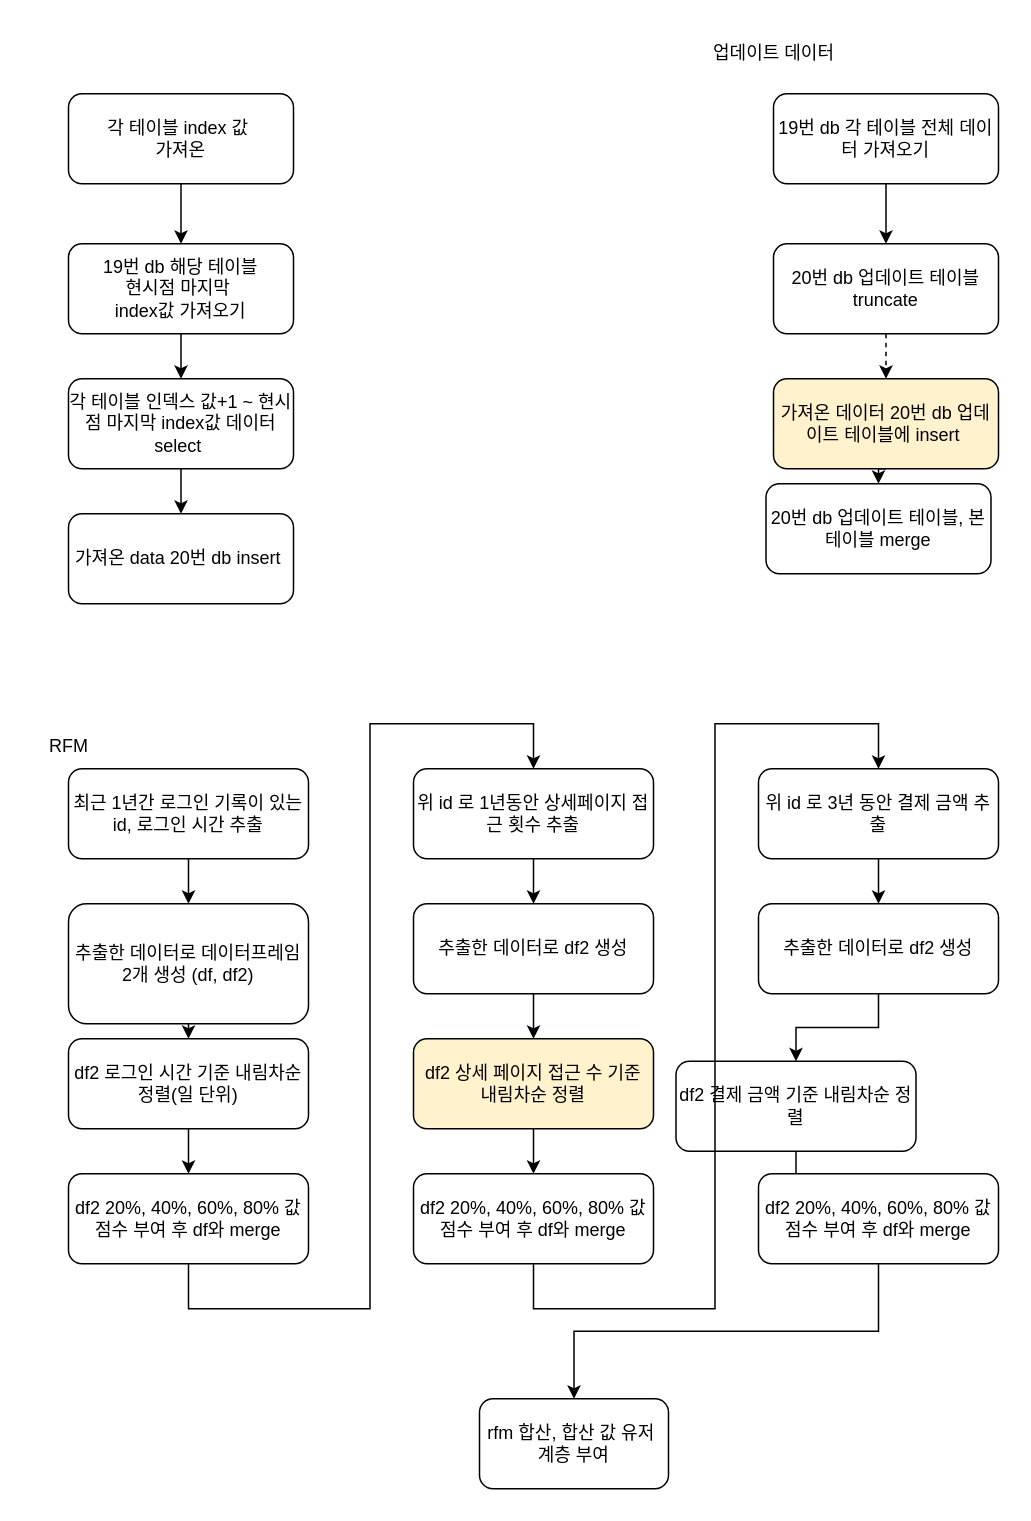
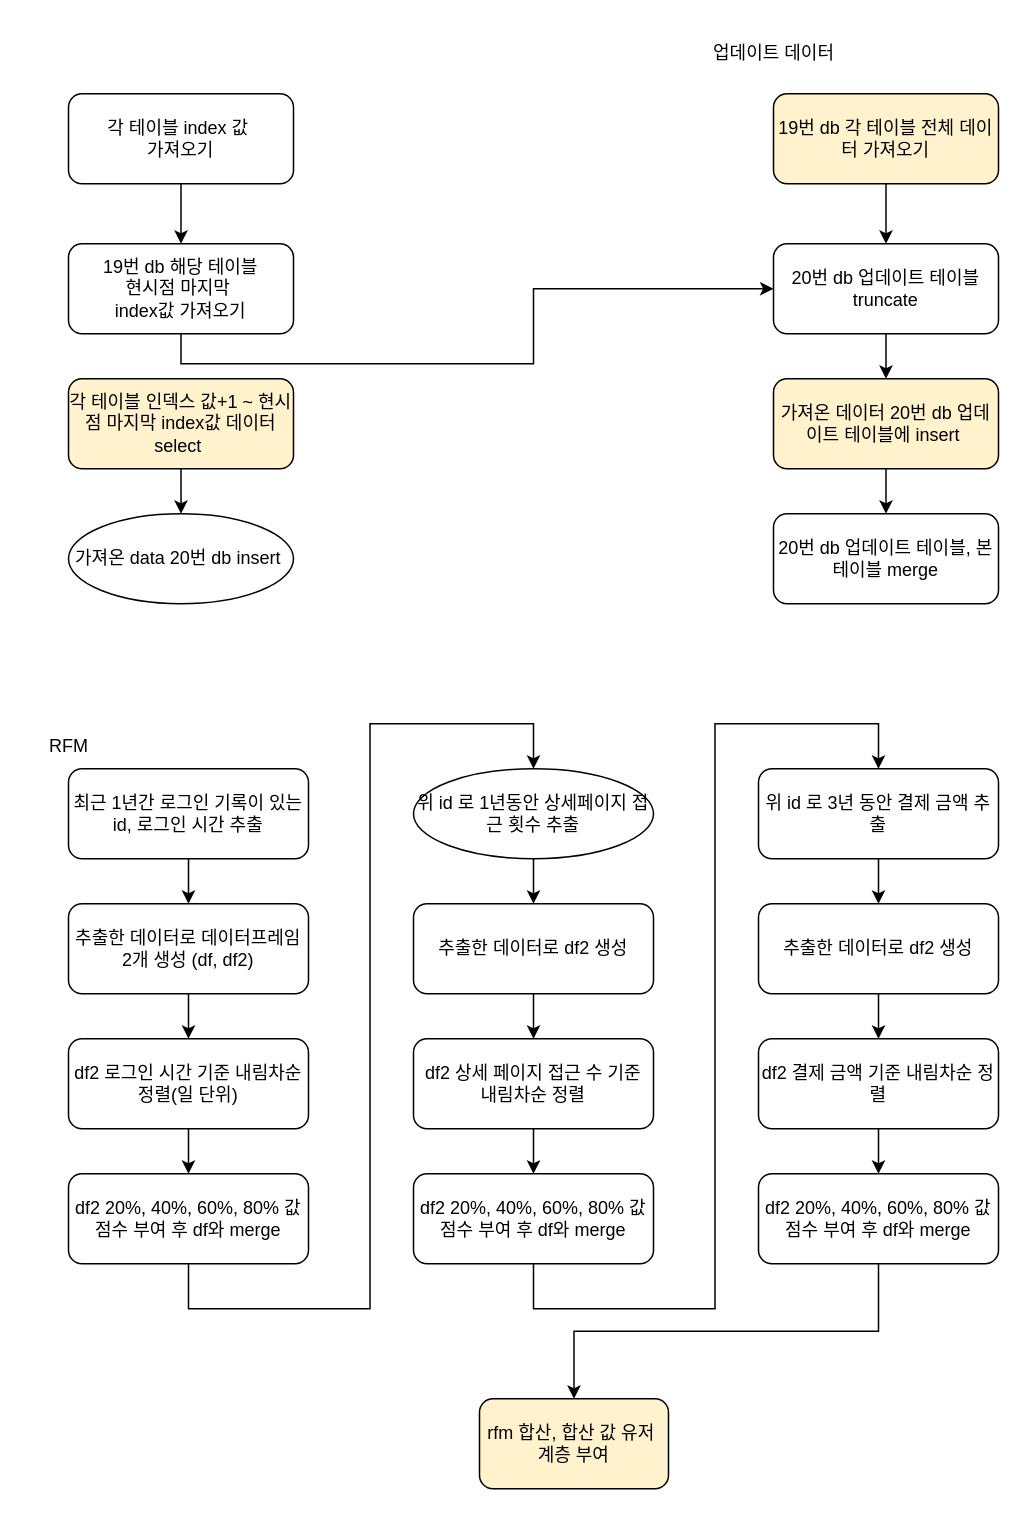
  <mxCell id="0" />
  <mxCell id="1" parent="0" />
- <mxCell id="2" style="edgeStyle=orthogonalEdgeStyle;rounded=0;orthogonalLoop=1;jettySize=auto;html=1;exitX=0.5;exitY=1;exitDx=0;exitDy=0;entryX=0.5;entryY=0;entryDx=0;entryDy=0;" edge="1" parent="1" source="3" target="7"><mxGeometry relative="1" as="geometry" /></mxCell>
+ <mxCell id="2" style="edgeStyle=orthogonalEdgeStyle;rounded=0;orthogonalLoop=1;jettySize=auto;html=1;exitX=0.5;exitY=1;exitDx=0;exitDy=0;" edge="1" parent="1" source="3" target="10"><mxGeometry relative="1" as="geometry" /></mxCell>
  <mxCell id="3" value="19번 db 해당 테이블&lt;div&gt;&lt;span style=&quot;background-color: initial;&quot;&gt;현시점 마지막&amp;nbsp;&lt;/span&gt;&lt;/div&gt;&lt;div&gt;&lt;span style=&quot;background-color: initial;&quot;&gt;index값 가져오기&lt;/span&gt;&lt;/div&gt;" style="rounded=1;whiteSpace=wrap;html=1;" vertex="1" parent="1"><mxGeometry x="45" y="162" width="150" height="60" as="geometry" /></mxCell>
  <mxCell id="4" style="edgeStyle=orthogonalEdgeStyle;rounded=0;orthogonalLoop=1;jettySize=auto;html=1;exitX=0.5;exitY=1;exitDx=0;exitDy=0;entryX=0.5;entryY=0;entryDx=0;entryDy=0;" edge="1" parent="1" source="5" target="3"><mxGeometry relative="1" as="geometry" /></mxCell>
- <mxCell id="5" value="각 테이블 index 값&amp;nbsp;&lt;div&gt;가져온&lt;/div&gt;" style="rounded=1;whiteSpace=wrap;html=1;" vertex="1" parent="1"><mxGeometry x="45" y="62" width="150" height="60" as="geometry" /></mxCell>
+ <mxCell id="5" value="각 테이블 index 값&amp;nbsp;&lt;div&gt;가져오기&lt;/div&gt;" style="rounded=1;whiteSpace=wrap;html=1;" vertex="1" parent="1"><mxGeometry x="45" y="62" width="150" height="60" as="geometry" /></mxCell>
  <mxCell id="6" style="edgeStyle=orthogonalEdgeStyle;rounded=0;orthogonalLoop=1;jettySize=auto;html=1;exitX=0.5;exitY=1;exitDx=0;exitDy=0;entryX=0.5;entryY=0;entryDx=0;entryDy=0;" edge="1" parent="1" source="7" target="8"><mxGeometry relative="1" as="geometry" /></mxCell>
- <mxCell id="7" value="&lt;div&gt;&lt;span style=&quot;background-color: initial;&quot;&gt;각 테이블 인덱스 값+1 ~ 현시점 마지막&amp;nbsp;&lt;/span&gt;&lt;span style=&quot;background-color: initial;&quot;&gt;index값&amp;nbsp;&lt;/span&gt;&lt;span style=&quot;background-color: initial;&quot;&gt;데이터 select&amp;nbsp;&lt;/span&gt;&lt;/div&gt;" style="rounded=1;whiteSpace=wrap;html=1;" vertex="1" parent="1"><mxGeometry x="45" y="252" width="150" height="60" as="geometry" /></mxCell>
- <mxCell id="8" value="가져온 data 20번 db insert&amp;nbsp;" style="rounded=1;whiteSpace=wrap;html=1;" vertex="1" parent="1"><mxGeometry x="45" y="342" width="150" height="60" as="geometry" /></mxCell>
- <mxCell id="9" style="edgeStyle=orthogonalEdgeStyle;rounded=0;orthogonalLoop=1;jettySize=auto;html=1;exitX=0.5;exitY=1;exitDx=0;exitDy=0;entryX=0.5;entryY=0;entryDx=0;entryDy=0;dashed=1;" edge="1" source="10" target="15" parent="1"><mxGeometry relative="1" as="geometry" /></mxCell>
+ <mxCell id="7" value="&lt;div&gt;&lt;span style=&quot;background-color: initial;&quot;&gt;각 테이블 인덱스 값+1 ~ 현시점 마지막&amp;nbsp;&lt;/span&gt;&lt;span style=&quot;background-color: initial;&quot;&gt;index값&amp;nbsp;&lt;/span&gt;&lt;span style=&quot;background-color: initial;&quot;&gt;데이터 select&amp;nbsp;&lt;/span&gt;&lt;/div&gt;" style="rounded=1;whiteSpace=wrap;html=1;fillColor=#fff2cc;" vertex="1" parent="1"><mxGeometry x="45" y="252" width="150" height="60" as="geometry" /></mxCell>
+ <mxCell id="8" value="가져온 data 20번 db insert&amp;nbsp;" style="ellipse;whiteSpace=wrap;html=1;" vertex="1" parent="1"><mxGeometry x="45" y="342" width="150" height="60" as="geometry" /></mxCell>
+ <mxCell id="9" style="edgeStyle=orthogonalEdgeStyle;rounded=0;orthogonalLoop=1;jettySize=auto;html=1;exitX=0.5;exitY=1;exitDx=0;exitDy=0;entryX=0.5;entryY=0;entryDx=0;entryDy=0;" edge="1" source="10" target="15" parent="1"><mxGeometry relative="1" as="geometry" /></mxCell>
  <mxCell id="10" value="20번 db 업데이트 테이블 truncate" style="rounded=1;whiteSpace=wrap;html=1;" vertex="1" parent="1"><mxGeometry x="515" y="162" width="150" height="60" as="geometry" /></mxCell>
  <mxCell id="11" value="업데이트 데이터" style="text;html=1;align=center;verticalAlign=middle;resizable=0;points=[];autosize=1;strokeColor=none;fillColor=none;" vertex="1" parent="1"><mxGeometry x="460" y="20" width="110" height="30" as="geometry" /></mxCell>
  <mxCell id="12" style="edgeStyle=orthogonalEdgeStyle;rounded=0;orthogonalLoop=1;jettySize=auto;html=1;exitX=0.5;exitY=1;exitDx=0;exitDy=0;entryX=0.5;entryY=0;entryDx=0;entryDy=0;" edge="1" source="13" target="10" parent="1"><mxGeometry relative="1" as="geometry" /></mxCell>
- <mxCell id="13" value="19번 db 각 테이블 전체 데이터&amp;nbsp;&lt;span style=&quot;background-color: initial;&quot;&gt;가져오기&lt;/span&gt;" style="rounded=1;whiteSpace=wrap;html=1;" vertex="1" parent="1"><mxGeometry x="515" y="62" width="150" height="60" as="geometry" /></mxCell>
+ <mxCell id="13" value="19번 db 각 테이블 전체 데이터&amp;nbsp;&lt;span style=&quot;background-color: initial;&quot;&gt;가져오기&lt;/span&gt;" style="rounded=1;whiteSpace=wrap;html=1;fillColor=#fff2cc;" vertex="1" parent="1"><mxGeometry x="515" y="62" width="150" height="60" as="geometry" /></mxCell>
  <mxCell id="14" style="edgeStyle=orthogonalEdgeStyle;rounded=0;orthogonalLoop=1;jettySize=auto;html=1;exitX=0.5;exitY=1;exitDx=0;exitDy=0;entryX=0.5;entryY=0;entryDx=0;entryDy=0;" edge="1" source="15" target="16" parent="1"><mxGeometry relative="1" as="geometry" /></mxCell>
  <mxCell id="15" value="&lt;div&gt;가져온 데이터 20번 db 업데이트 테이블에 insert&amp;nbsp;&lt;/div&gt;" style="rounded=1;whiteSpace=wrap;html=1;fillColor=#fff2cc;" vertex="1" parent="1"><mxGeometry x="515" y="252" width="150" height="60" as="geometry" /></mxCell>
- <mxCell id="16" value="20번 db 업데이트 테이블, 본 테이블 merge" style="rounded=1;whiteSpace=wrap;html=1;" vertex="1" parent="1"><mxGeometry x="510" y="322" width="150" height="60" as="geometry" /></mxCell>
+ <mxCell id="16" value="20번 db 업데이트 테이블, 본 테이블 merge" style="rounded=1;whiteSpace=wrap;html=1;" vertex="1" parent="1"><mxGeometry x="515" y="342" width="150" height="60" as="geometry" /></mxCell>
  <mxCell id="17" value="RFM" style="text;html=1;align=center;verticalAlign=middle;resizable=0;points=[];autosize=1;strokeColor=none;fillColor=none;" vertex="1" parent="1"><mxGeometry x="20" y="482" width="50" height="30" as="geometry" /></mxCell>
  <mxCell id="18" style="edgeStyle=orthogonalEdgeStyle;rounded=0;orthogonalLoop=1;jettySize=auto;html=1;exitX=0.5;exitY=1;exitDx=0;exitDy=0;" edge="1" parent="1" source="19" target="21"><mxGeometry relative="1" as="geometry" /></mxCell>
  <mxCell id="19" value="최근 1년간 로그인 기록이 있는 id, 로그인 시간 추출" style="rounded=1;whiteSpace=wrap;html=1;" vertex="1" parent="1"><mxGeometry x="45" y="512" width="160" height="60" as="geometry" /></mxCell>
  <mxCell id="20" style="edgeStyle=orthogonalEdgeStyle;rounded=0;orthogonalLoop=1;jettySize=auto;html=1;exitX=0.5;exitY=1;exitDx=0;exitDy=0;entryX=0.5;entryY=0;entryDx=0;entryDy=0;" edge="1" parent="1" source="21" target="23"><mxGeometry relative="1" as="geometry" /></mxCell>
- <mxCell id="21" value="추출한 데이터로 데이터프레임 2개 생성 (df, df2)" style="rounded=1;whiteSpace=wrap;html=1;" vertex="1" parent="1"><mxGeometry x="45" y="602" width="160" height="80" as="geometry" /></mxCell>
+ <mxCell id="21" value="추출한 데이터로 데이터프레임 2개 생성 (df, df2)" style="rounded=1;whiteSpace=wrap;html=1;" vertex="1" parent="1"><mxGeometry x="45" y="602" width="160" height="60" as="geometry" /></mxCell>
  <mxCell id="22" style="edgeStyle=orthogonalEdgeStyle;rounded=0;orthogonalLoop=1;jettySize=auto;html=1;exitX=0.5;exitY=1;exitDx=0;exitDy=0;" edge="1" parent="1" source="23" target="25"><mxGeometry relative="1" as="geometry" /></mxCell>
  <mxCell id="23" value="df2 로그인 시간 기준 내림차순 정렬(일 단위)" style="rounded=1;whiteSpace=wrap;html=1;" vertex="1" parent="1"><mxGeometry x="45" y="692" width="160" height="60" as="geometry" /></mxCell>
  <mxCell id="24" style="edgeStyle=orthogonalEdgeStyle;rounded=0;orthogonalLoop=1;jettySize=auto;html=1;exitX=0.5;exitY=1;exitDx=0;exitDy=0;entryX=0.5;entryY=0;entryDx=0;entryDy=0;" edge="1" parent="1" source="25" target="27"><mxGeometry relative="1" as="geometry"><mxPoint x="365" y="472" as="targetPoint" /><Array as="points"><mxPoint x="125" y="872" /><mxPoint x="246" y="872" /><mxPoint x="246" y="482" /><mxPoint x="355" y="482" /></Array></mxGeometry></mxCell>
  <mxCell id="25" value="df2 20%, 40%, 60%, 80% 값 점수 부여 후 df와 merge" style="rounded=1;whiteSpace=wrap;html=1;" vertex="1" parent="1"><mxGeometry x="45" y="782" width="160" height="60" as="geometry" /></mxCell>
  <mxCell id="26" style="edgeStyle=orthogonalEdgeStyle;rounded=0;orthogonalLoop=1;jettySize=auto;html=1;exitX=0.5;exitY=1;exitDx=0;exitDy=0;" edge="1" source="27" target="29" parent="1"><mxGeometry relative="1" as="geometry" /></mxCell>
- <mxCell id="27" value="위 id 로 1년동안 상세페이지 접근 횟수 추출" style="rounded=1;whiteSpace=wrap;html=1;" vertex="1" parent="1"><mxGeometry x="275" y="512" width="160" height="60" as="geometry" /></mxCell>
+ <mxCell id="27" value="위 id 로 1년동안 상세페이지 접근 횟수 추출" style="ellipse;whiteSpace=wrap;html=1;" vertex="1" parent="1"><mxGeometry x="275" y="512" width="160" height="60" as="geometry" /></mxCell>
  <mxCell id="28" style="edgeStyle=orthogonalEdgeStyle;rounded=0;orthogonalLoop=1;jettySize=auto;html=1;exitX=0.5;exitY=1;exitDx=0;exitDy=0;entryX=0.5;entryY=0;entryDx=0;entryDy=0;" edge="1" source="29" target="31" parent="1"><mxGeometry relative="1" as="geometry" /></mxCell>
  <mxCell id="29" value="추출한 데이터로 df2 생성" style="rounded=1;whiteSpace=wrap;html=1;" vertex="1" parent="1"><mxGeometry x="275" y="602" width="160" height="60" as="geometry" /></mxCell>
  <mxCell id="30" style="edgeStyle=orthogonalEdgeStyle;rounded=0;orthogonalLoop=1;jettySize=auto;html=1;exitX=0.5;exitY=1;exitDx=0;exitDy=0;" edge="1" source="31" target="32" parent="1"><mxGeometry relative="1" as="geometry" /></mxCell>
- <mxCell id="31" value="df2 상세 페이지 접근 수 기준 내림차순 정렬" style="rounded=1;whiteSpace=wrap;html=1;fillColor=#fff2cc;" vertex="1" parent="1"><mxGeometry x="275" y="692" width="160" height="60" as="geometry" /></mxCell>
+ <mxCell id="31" value="df2 상세 페이지 접근 수 기준 내림차순 정렬" style="rounded=1;whiteSpace=wrap;html=1;" vertex="1" parent="1"><mxGeometry x="275" y="692" width="160" height="60" as="geometry" /></mxCell>
  <mxCell id="32" value="df2 20%, 40%, 60%, 80% 값 점수 부여 후 df와 merge" style="rounded=1;whiteSpace=wrap;html=1;" vertex="1" parent="1"><mxGeometry x="275" y="782" width="160" height="60" as="geometry" /></mxCell>
  <mxCell id="33" style="edgeStyle=orthogonalEdgeStyle;rounded=0;orthogonalLoop=1;jettySize=auto;html=1;exitX=0.5;exitY=1;exitDx=0;exitDy=0;" edge="1" source="34" target="36" parent="1"><mxGeometry relative="1" as="geometry" /></mxCell>
  <mxCell id="34" value="위 id 로 3년 동안 결제 금액 추출" style="rounded=1;whiteSpace=wrap;html=1;" vertex="1" parent="1"><mxGeometry x="505" y="512" width="160" height="60" as="geometry" /></mxCell>
  <mxCell id="35" style="edgeStyle=orthogonalEdgeStyle;rounded=0;orthogonalLoop=1;jettySize=auto;html=1;exitX=0.5;exitY=1;exitDx=0;exitDy=0;entryX=0.5;entryY=0;entryDx=0;entryDy=0;" edge="1" source="36" target="38" parent="1"><mxGeometry relative="1" as="geometry" /></mxCell>
  <mxCell id="36" value="추출한 데이터로 df2 생성" style="rounded=1;whiteSpace=wrap;html=1;" vertex="1" parent="1"><mxGeometry x="505" y="602" width="160" height="60" as="geometry" /></mxCell>
  <mxCell id="37" style="edgeStyle=orthogonalEdgeStyle;rounded=0;orthogonalLoop=1;jettySize=auto;html=1;exitX=0.5;exitY=1;exitDx=0;exitDy=0;" edge="1" source="38" target="40" parent="1"><mxGeometry relative="1" as="geometry" /></mxCell>
- <mxCell id="38" value="df2 결제 금액 기준 내림차순 정렬" style="rounded=1;whiteSpace=wrap;html=1;" vertex="1" parent="1"><mxGeometry x="450" y="707" width="160" height="60" as="geometry" /></mxCell>
+ <mxCell id="38" value="df2 결제 금액 기준 내림차순 정렬" style="rounded=1;whiteSpace=wrap;html=1;" vertex="1" parent="1"><mxGeometry x="505" y="692" width="160" height="60" as="geometry" /></mxCell>
  <mxCell id="39" style="edgeStyle=orthogonalEdgeStyle;rounded=0;orthogonalLoop=1;jettySize=auto;html=1;exitX=0.5;exitY=1;exitDx=0;exitDy=0;entryX=0.5;entryY=0;entryDx=0;entryDy=0;" edge="1" parent="1" source="40" target="42"><mxGeometry relative="1" as="geometry" /></mxCell>
  <mxCell id="40" value="df2 20%, 40%, 60%, 80% 값 점수 부여 후 df와 merge" style="rounded=1;whiteSpace=wrap;html=1;" vertex="1" parent="1"><mxGeometry x="505" y="782" width="160" height="60" as="geometry" /></mxCell>
  <mxCell id="41" style="edgeStyle=orthogonalEdgeStyle;rounded=0;orthogonalLoop=1;jettySize=auto;html=1;exitX=0.5;exitY=1;exitDx=0;exitDy=0;entryX=0.5;entryY=0;entryDx=0;entryDy=0;" edge="1" parent="1" source="32" target="34"><mxGeometry relative="1" as="geometry"><mxPoint x="585" y="512" as="targetPoint" /><mxPoint x="355" y="842" as="sourcePoint" /><Array as="points"><mxPoint x="355" y="872" /><mxPoint x="476" y="872" /><mxPoint x="476" y="482" /><mxPoint x="585" y="482" /></Array></mxGeometry></mxCell>
- <mxCell id="42" value="rfm 합산, 합산 값 유저&amp;nbsp; 계층 부여" style="rounded=1;whiteSpace=wrap;html=1;" vertex="1" parent="1"><mxGeometry x="319" y="932" width="126" height="60" as="geometry" /></mxCell>
+ <mxCell id="42" value="rfm 합산, 합산 값 유저&amp;nbsp; 계층 부여" style="rounded=1;whiteSpace=wrap;html=1;fillColor=#fff2cc;" vertex="1" parent="1"><mxGeometry x="319" y="932" width="126" height="60" as="geometry" /></mxCell>
